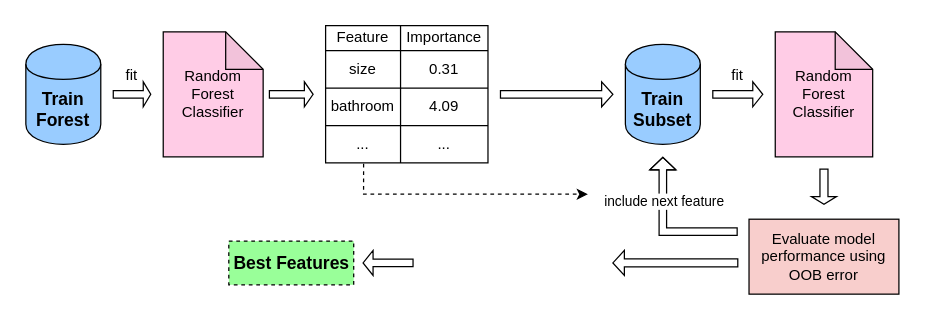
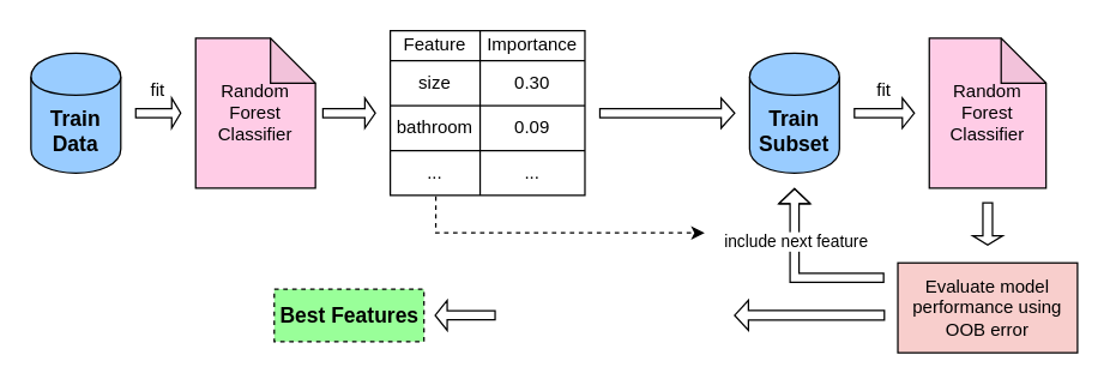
  <mxCell id="0" />
  <mxCell id="1" parent="0" />
- <mxCell id="2" value="&lt;b&gt;&lt;font style=&quot;font-size: 14px;&quot;&gt;Train Forest&lt;/font&gt;&lt;/b&gt;" style="shape=cylinder;whiteSpace=wrap;html=1;boundedLbl=1;backgroundOutline=1;fillColor=#99CCFF;" vertex="1" parent="1"><mxGeometry x="20" y="35" width="60" height="80" as="geometry" /></mxCell>
+ <mxCell id="2" value="&lt;b&gt;&lt;font style=&quot;font-size: 14px;&quot;&gt;Train Data&lt;/font&gt;&lt;/b&gt;" style="shape=cylinder;whiteSpace=wrap;html=1;boundedLbl=1;backgroundOutline=1;fillColor=#99CCFF;" vertex="1" parent="1"><mxGeometry x="20" y="35" width="60" height="80" as="geometry" /></mxCell>
  <mxCell id="3" value="Random Forest Classifier" style="shape=note;whiteSpace=wrap;html=1;backgroundOutline=1;darkOpacity=0.05;fillColor=#FFCCE6;" vertex="1" parent="1"><mxGeometry x="130" y="25" width="80" height="100" as="geometry" /></mxCell>
  <mxCell id="4" value="" style="shape=singleArrow;whiteSpace=wrap;html=1;" vertex="1" parent="1"><mxGeometry x="90" y="65" width="30" height="20" as="geometry" /></mxCell>
  <mxCell id="5" value="" style="shape=table;startSize=0;container=1;collapsible=0;childLayout=tableLayout;" vertex="1" parent="1"><mxGeometry x="260" y="20" width="130" height="110" as="geometry" /></mxCell>
  <mxCell id="6" value="" style="shape=tableRow;horizontal=0;startSize=0;swimlaneHead=0;swimlaneBody=0;strokeColor=inherit;top=0;left=0;bottom=0;right=0;collapsible=0;dropTarget=0;fillColor=none;points=[[0,0.5],[1,0.5]];portConstraint=eastwest;" vertex="1" parent="5"><mxGeometry width="130" height="20" as="geometry" /></mxCell>
  <mxCell id="7" value="Feature" style="shape=partialRectangle;html=1;whiteSpace=wrap;connectable=0;strokeColor=inherit;overflow=hidden;fillColor=none;top=0;left=0;bottom=0;right=0;pointerEvents=1;" vertex="1" parent="6"><mxGeometry width="60" height="20" as="geometry"><mxRectangle width="60" height="20" as="alternateBounds" /></mxGeometry></mxCell>
  <mxCell id="8" value="Importance" style="shape=partialRectangle;html=1;whiteSpace=wrap;connectable=0;strokeColor=inherit;overflow=hidden;fillColor=none;top=0;left=0;bottom=0;right=0;pointerEvents=1;" vertex="1" parent="6"><mxGeometry x="60" width="70" height="20" as="geometry"><mxRectangle width="70" height="20" as="alternateBounds" /></mxGeometry></mxCell>
  <mxCell id="9" value="" style="shape=tableRow;horizontal=0;startSize=0;swimlaneHead=0;swimlaneBody=0;strokeColor=inherit;top=0;left=0;bottom=0;right=0;collapsible=0;dropTarget=0;fillColor=none;points=[[0,0.5],[1,0.5]];portConstraint=eastwest;" vertex="1" parent="5"><mxGeometry y="20" width="130" height="30" as="geometry" /></mxCell>
  <mxCell id="10" value="size" style="shape=partialRectangle;html=1;whiteSpace=wrap;connectable=0;strokeColor=inherit;overflow=hidden;fillColor=none;top=0;left=0;bottom=0;right=0;pointerEvents=1;" vertex="1" parent="9"><mxGeometry width="60" height="30" as="geometry"><mxRectangle width="60" height="30" as="alternateBounds" /></mxGeometry></mxCell>
- <mxCell id="11" value="0.31" style="shape=partialRectangle;html=1;whiteSpace=wrap;connectable=0;strokeColor=inherit;overflow=hidden;fillColor=none;top=0;left=0;bottom=0;right=0;pointerEvents=1;" vertex="1" parent="9"><mxGeometry x="60" width="70" height="30" as="geometry"><mxRectangle width="70" height="30" as="alternateBounds" /></mxGeometry></mxCell>
+ <mxCell id="11" value="0.30" style="shape=partialRectangle;html=1;whiteSpace=wrap;connectable=0;strokeColor=inherit;overflow=hidden;fillColor=none;top=0;left=0;bottom=0;right=0;pointerEvents=1;" vertex="1" parent="9"><mxGeometry x="60" width="70" height="30" as="geometry"><mxRectangle width="70" height="30" as="alternateBounds" /></mxGeometry></mxCell>
  <mxCell id="12" value="" style="shape=tableRow;horizontal=0;startSize=0;swimlaneHead=0;swimlaneBody=0;strokeColor=inherit;top=0;left=0;bottom=0;right=0;collapsible=0;dropTarget=0;fillColor=none;points=[[0,0.5],[1,0.5]];portConstraint=eastwest;" vertex="1" parent="5"><mxGeometry y="50" width="130" height="30" as="geometry" /></mxCell>
  <mxCell id="13" value="bathroom" style="shape=partialRectangle;html=1;whiteSpace=wrap;connectable=0;strokeColor=inherit;overflow=hidden;fillColor=none;top=0;left=0;bottom=0;right=0;pointerEvents=1;" vertex="1" parent="12"><mxGeometry width="60" height="30" as="geometry"><mxRectangle width="60" height="30" as="alternateBounds" /></mxGeometry></mxCell>
- <mxCell id="14" value="4.09" style="shape=partialRectangle;html=1;whiteSpace=wrap;connectable=0;strokeColor=inherit;overflow=hidden;fillColor=none;top=0;left=0;bottom=0;right=0;pointerEvents=1;" vertex="1" parent="12"><mxGeometry x="60" width="70" height="30" as="geometry"><mxRectangle width="70" height="30" as="alternateBounds" /></mxGeometry></mxCell>
+ <mxCell id="14" value="0.09" style="shape=partialRectangle;html=1;whiteSpace=wrap;connectable=0;strokeColor=inherit;overflow=hidden;fillColor=none;top=0;left=0;bottom=0;right=0;pointerEvents=1;" vertex="1" parent="12"><mxGeometry x="60" width="70" height="30" as="geometry"><mxRectangle width="70" height="30" as="alternateBounds" /></mxGeometry></mxCell>
  <mxCell id="15" value="" style="shape=tableRow;horizontal=0;startSize=0;swimlaneHead=0;swimlaneBody=0;strokeColor=inherit;top=0;left=0;bottom=0;right=0;collapsible=0;dropTarget=0;fillColor=none;points=[[0,0.5],[1,0.5]];portConstraint=eastwest;" vertex="1" parent="5"><mxGeometry y="80" width="130" height="30" as="geometry" /></mxCell>
  <mxCell id="16" value="..." style="shape=partialRectangle;html=1;whiteSpace=wrap;connectable=0;strokeColor=inherit;overflow=hidden;fillColor=none;top=0;left=0;bottom=0;right=0;pointerEvents=1;" vertex="1" parent="15"><mxGeometry width="60" height="30" as="geometry"><mxRectangle width="60" height="30" as="alternateBounds" /></mxGeometry></mxCell>
  <mxCell id="17" value="..." style="shape=partialRectangle;html=1;whiteSpace=wrap;connectable=0;strokeColor=inherit;overflow=hidden;fillColor=none;top=0;left=0;bottom=0;right=0;pointerEvents=1;" vertex="1" parent="15"><mxGeometry x="60" width="70" height="30" as="geometry"><mxRectangle width="70" height="30" as="alternateBounds" /></mxGeometry></mxCell>
  <mxCell id="18" value="" style="shape=singleArrow;whiteSpace=wrap;html=1;" vertex="1" parent="1"><mxGeometry x="215" y="65" width="35" height="20" as="geometry" /></mxCell>
  <mxCell id="19" style="edgeStyle=orthogonalEdgeStyle;rounded=0;orthogonalLoop=1;jettySize=auto;html=1;shape=flexArrow;width=6;endSize=3;endWidth=14;" edge="1" parent="1"><mxGeometry relative="1" as="geometry"><mxPoint x="590" y="185" as="sourcePoint" /><mxPoint x="530" y="125" as="targetPoint" /><Array as="points"><mxPoint x="580" y="185" /><mxPoint x="530" y="185" /></Array></mxGeometry></mxCell>
  <mxCell id="20" value="include next feature" style="edgeLabel;html=1;align=center;verticalAlign=middle;resizable=0;points=[];" connectable="0" vertex="1" parent="19"><mxGeometry x="0.54" y="-2" relative="1" as="geometry"><mxPoint x="-2" y="7" as="offset" /></mxGeometry></mxCell>
  <mxCell id="21" value="Random Forest Classifier" style="shape=note;whiteSpace=wrap;html=1;backgroundOutline=1;darkOpacity=0.05;fillColor=#FFCCE6;align=center;" vertex="1" parent="1"><mxGeometry x="620" y="25" width="78" height="100" as="geometry" /></mxCell>
  <mxCell id="22" value="" style="shape=singleArrow;whiteSpace=wrap;html=1;rotation=0;arrowWidth=0.3;arrowSize=0.1;" vertex="1" parent="1"><mxGeometry x="400" y="65" width="90" height="20" as="geometry" /></mxCell>
  <mxCell id="23" value="&lt;b&gt;&lt;font style=&quot;font-size: 14px;&quot;&gt;Train Subset&lt;/font&gt;&lt;/b&gt;" style="shape=cylinder;whiteSpace=wrap;html=1;boundedLbl=1;backgroundOutline=1;fillColor=#99CCFF;" vertex="1" parent="1"><mxGeometry x="500" y="35" width="60" height="80" as="geometry" /></mxCell>
  <mxCell id="24" value="" style="shape=singleArrow;whiteSpace=wrap;html=1;rotation=-180;arrowWidth=0.317;arrowSize=0.092;" vertex="1" parent="1"><mxGeometry x="490" y="200" width="100" height="20" as="geometry" /></mxCell>
  <mxCell id="25" value="&lt;b&gt;&lt;font style=&quot;font-size: 14px;&quot;&gt;Best Features&lt;/font&gt;&lt;/b&gt;" style="rounded=0;whiteSpace=wrap;html=1;fillColor=#99FF99;dashed=1;" vertex="1" parent="1"><mxGeometry x="182.5" y="192.5" width="100" height="35" as="geometry" /></mxCell>
  <mxCell id="26" value="" style="shape=singleArrow;whiteSpace=wrap;html=1;rotation=-180;" vertex="1" parent="1"><mxGeometry x="290" y="200" width="40" height="20" as="geometry" /></mxCell>
  <mxCell id="27" value="" style="shape=singleArrow;whiteSpace=wrap;html=1;" vertex="1" parent="1"><mxGeometry x="570" y="65" width="40" height="20" as="geometry" /></mxCell>
  <mxCell id="28" value="fit" style="text;html=1;align=center;verticalAlign=middle;whiteSpace=wrap;rounded=0;" vertex="1" parent="1"><mxGeometry x="75" y="45" width="60" height="30" as="geometry" /></mxCell>
  <mxCell id="29" value="fit" style="text;html=1;align=center;verticalAlign=middle;whiteSpace=wrap;rounded=0;" vertex="1" parent="1"><mxGeometry x="560" y="45" width="60" height="30" as="geometry" /></mxCell>
  <mxCell id="30" value="Evaluate model performance using OOB error" style="rounded=0;whiteSpace=wrap;html=1;fillColor=#f8cecc;" vertex="1" parent="1"><mxGeometry x="599" y="175" width="120" height="60" as="geometry" /></mxCell>
  <mxCell id="31" value="" style="shape=singleArrow;whiteSpace=wrap;html=1;rotation=90;arrowWidth=0.321;arrowSize=0.219;" vertex="1" parent="1"><mxGeometry x="645" y="139" width="28" height="20" as="geometry" /></mxCell>
  <mxCell id="32" style="edgeStyle=orthogonalEdgeStyle;rounded=0;orthogonalLoop=1;jettySize=auto;html=1;exitX=0.234;exitY=1.017;exitDx=0;exitDy=0;exitPerimeter=0;dashed=1;" edge="1" parent="1" source="15"><mxGeometry relative="1" as="geometry"><mxPoint x="470" y="155" as="targetPoint" /><mxPoint x="320" y="155" as="sourcePoint" /><Array as="points"><mxPoint x="290" y="155" /><mxPoint x="470" y="155" /></Array></mxGeometry></mxCell>
